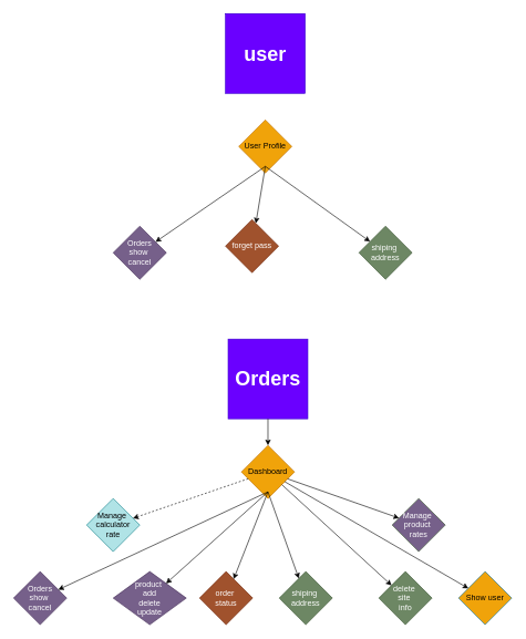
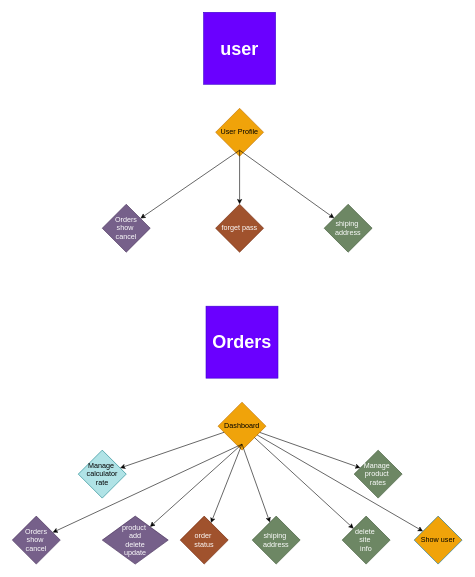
  <mxCell id="0" />
  <mxCell id="1" parent="0" />
  <mxCell id="2" value="&lt;b&gt;&lt;font style=&quot;font-size: 30px;&quot;&gt;user&lt;/font&gt;&lt;/b&gt;" style="rounded=0;whiteSpace=wrap;html=1;fillColor=#6a00ff;fontColor=#ffffff;strokeColor=#3700CC;" vertex="1" parent="1"><mxGeometry x="339" y="20" width="120" height="120" as="geometry" /></mxCell>
  <mxCell id="3" value="User Profile" style="rhombus;whiteSpace=wrap;html=1;fillColor=#f0a30a;strokeColor=#BD7000;fontColor=#000000;" vertex="1" parent="1"><mxGeometry x="359" y="180" width="80" height="80" as="geometry" /></mxCell>
  <mxCell id="4" value="shiping&amp;nbsp;&lt;br&gt;address" style="rhombus;whiteSpace=wrap;html=1;fillColor=#6d8764;strokeColor=#3A5431;fontColor=#ffffff;" vertex="1" parent="1"><mxGeometry x="540" y="340" width="80" height="80" as="geometry" /></mxCell>
- <mxCell id="5" value="forget pass" style="rhombus;whiteSpace=wrap;html=1;fillColor=#a0522d;strokeColor=#6D1F00;fontColor=#ffffff;" vertex="1" parent="1"><mxGeometry x="339" y="330" width="80" height="80" as="geometry" /></mxCell>
+ <mxCell id="5" value="forget pass" style="rhombus;whiteSpace=wrap;html=1;fillColor=#a0522d;strokeColor=#6D1F00;fontColor=#ffffff;" vertex="1" parent="1"><mxGeometry x="359" y="340" width="80" height="80" as="geometry" /></mxCell>
  <mxCell id="6" value="" style="endArrow=classic;html=1;rounded=0;" edge="1" parent="1" target="4"><mxGeometry width="50" height="50" relative="1" as="geometry"><mxPoint x="399" y="250" as="sourcePoint" /><mxPoint x="449" y="200" as="targetPoint" /></mxGeometry></mxCell>
  <mxCell id="7" value="" style="endArrow=classic;html=1;rounded=0;" edge="1" parent="1" target="5"><mxGeometry width="50" height="50" relative="1" as="geometry"><mxPoint x="399" y="250" as="sourcePoint" /><mxPoint x="449" y="200" as="targetPoint" /></mxGeometry></mxCell>
  <mxCell id="8" value="Orders&lt;br&gt;show&amp;nbsp;&lt;br&gt;cancel" style="rhombus;whiteSpace=wrap;html=1;fillColor=#76608a;strokeColor=#432D57;fontColor=#ffffff;" vertex="1" parent="1"><mxGeometry x="170" y="340" width="80" height="80" as="geometry" /></mxCell>
  <mxCell id="9" value="" style="endArrow=classic;html=1;rounded=0;" edge="1" parent="1" target="8"><mxGeometry width="50" height="50" relative="1" as="geometry"><mxPoint x="399" y="250" as="sourcePoint" /><mxPoint x="449" y="270" as="targetPoint" /></mxGeometry></mxCell>
  <mxCell id="10" value="&lt;span style=&quot;font-size: 30px;&quot;&gt;&lt;b&gt;Orders&lt;/b&gt;&lt;/span&gt;" style="rounded=0;whiteSpace=wrap;html=1;fillColor=#6a00ff;fontColor=#ffffff;strokeColor=#3700CC;" vertex="1" parent="1"><mxGeometry x="343" y="510" width="120" height="120" as="geometry" /></mxCell>
  <mxCell id="11" value="Dashboard" style="rhombus;whiteSpace=wrap;html=1;fillColor=#f0a30a;strokeColor=#BD7000;fontColor=#000000;" vertex="1" parent="1"><mxGeometry x="363" y="670" width="80" height="80" as="geometry" /></mxCell>
  <mxCell id="12" value="shiping&amp;nbsp;&lt;br&gt;address" style="rhombus;whiteSpace=wrap;html=1;fillColor=#6d8764;strokeColor=#3A5431;fontColor=#ffffff;" vertex="1" parent="1"><mxGeometry x="420" y="860" width="80" height="80" as="geometry" /></mxCell>
- <mxCell id="13" value="" style="endArrow=classic;html=1;rounded=0;entryX=0.5;entryY=0;entryDx=0;entryDy=0;" edge="1" source="10" target="11" parent="1"><mxGeometry width="50" height="50" relative="1" as="geometry"><mxPoint x="403" y="670" as="sourcePoint" /><mxPoint x="173" y="640" as="targetPoint" /></mxGeometry></mxCell>
  <mxCell id="14" value="product&amp;nbsp;&lt;br&gt;add&lt;br&gt;delete&lt;br&gt;update" style="rhombus;whiteSpace=wrap;html=1;fillColor=#76608a;strokeColor=#432D57;fontColor=#ffffff;" vertex="1" parent="1"><mxGeometry x="170" y="860" width="110" height="80" as="geometry" /></mxCell>
  <mxCell id="15" value="order&amp;nbsp;&lt;br&gt;status" style="rhombus;whiteSpace=wrap;html=1;fillColor=#a0522d;strokeColor=#6D1F00;fontColor=#ffffff;" vertex="1" parent="1"><mxGeometry x="300" y="860" width="80" height="80" as="geometry" /></mxCell>
  <mxCell id="16" value="" style="endArrow=classic;html=1;rounded=0;" edge="1" target="12" parent="1"><mxGeometry width="50" height="50" relative="1" as="geometry"><mxPoint x="403" y="740" as="sourcePoint" /><mxPoint x="453" y="690" as="targetPoint" /></mxGeometry></mxCell>
  <mxCell id="17" value="" style="endArrow=classic;html=1;rounded=0;" edge="1" target="14" parent="1"><mxGeometry width="50" height="50" relative="1" as="geometry"><mxPoint x="403" y="740" as="sourcePoint" /><mxPoint x="453" y="690" as="targetPoint" /></mxGeometry></mxCell>
  <mxCell id="18" value="" style="endArrow=classic;html=1;rounded=0;" edge="1" target="15" parent="1"><mxGeometry width="50" height="50" relative="1" as="geometry"><mxPoint x="403" y="740" as="sourcePoint" /><mxPoint x="453" y="690" as="targetPoint" /></mxGeometry></mxCell>
  <mxCell id="19" value="Orders&lt;br&gt;show&amp;nbsp;&lt;br&gt;cancel" style="rhombus;whiteSpace=wrap;html=1;fillColor=#76608a;strokeColor=#432D57;fontColor=#ffffff;" vertex="1" parent="1"><mxGeometry x="20" y="860" width="80" height="80" as="geometry" /></mxCell>
  <mxCell id="20" value="" style="endArrow=classic;html=1;rounded=0;" edge="1" target="19" parent="1"><mxGeometry width="50" height="50" relative="1" as="geometry"><mxPoint x="403" y="740" as="sourcePoint" /><mxPoint x="453" y="760" as="targetPoint" /></mxGeometry></mxCell>
  <mxCell id="21" value="delete&amp;nbsp;&lt;br&gt;site&amp;nbsp;&lt;br&gt;info" style="rhombus;whiteSpace=wrap;html=1;fillColor=#6d8764;strokeColor=#3A5431;fontColor=#ffffff;" vertex="1" parent="1"><mxGeometry x="570" y="860" width="80" height="80" as="geometry" /></mxCell>
  <mxCell id="22" value="Show user&lt;br&gt;" style="rhombus;whiteSpace=wrap;html=1;fillColor=#f0a30a;strokeColor=#10739e;" vertex="1" parent="1"><mxGeometry x="690" y="860" width="80" height="80" as="geometry" /></mxCell>
- <mxCell id="23" value="Manage&amp;nbsp;&lt;br&gt;product&amp;nbsp;&lt;br&gt;rates" style="rhombus;whiteSpace=wrap;html=1;fillColor=#76608a;strokeColor=#3A5431;fontColor=#ffffff;" vertex="1" parent="1"><mxGeometry x="590" y="750" width="80" height="80" as="geometry" /></mxCell>
+ <mxCell id="23" value="Manage&amp;nbsp;&lt;br&gt;product&amp;nbsp;&lt;br&gt;rates" style="rhombus;whiteSpace=wrap;html=1;fillColor=#6d8764;strokeColor=#3A5431;fontColor=#ffffff;" vertex="1" parent="1"><mxGeometry x="590" y="750" width="80" height="80" as="geometry" /></mxCell>
  <mxCell id="24" value="Manage&amp;nbsp;&lt;br&gt;calculator&lt;br&gt;rate" style="rhombus;whiteSpace=wrap;html=1;fillColor=#b0e3e6;strokeColor=#0e8088;" vertex="1" parent="1"><mxGeometry x="130" y="750" width="80" height="80" as="geometry" /></mxCell>
- <mxCell id="25" value="" style="endArrow=classic;html=1;rounded=0;dashed=1;" edge="1" parent="1" source="11" target="24"><mxGeometry width="50" height="50" relative="1" as="geometry"><mxPoint x="440" y="890" as="sourcePoint" /><mxPoint x="490" y="840" as="targetPoint" /></mxGeometry></mxCell>
+ <mxCell id="25" value="" style="endArrow=classic;html=1;rounded=0;" edge="1" parent="1" source="11" target="24"><mxGeometry width="50" height="50" relative="1" as="geometry"><mxPoint x="440" y="890" as="sourcePoint" /><mxPoint x="490" y="840" as="targetPoint" /></mxGeometry></mxCell>
  <mxCell id="26" value="" style="endArrow=classic;html=1;rounded=0;" edge="1" parent="1" source="11" target="23"><mxGeometry width="50" height="50" relative="1" as="geometry"><mxPoint x="440" y="890" as="sourcePoint" /><mxPoint x="490" y="840" as="targetPoint" /></mxGeometry></mxCell>
  <mxCell id="27" value="" style="endArrow=classic;html=1;rounded=0;" edge="1" parent="1" source="11" target="21"><mxGeometry width="50" height="50" relative="1" as="geometry"><mxPoint x="440" y="890" as="sourcePoint" /><mxPoint x="490" y="840" as="targetPoint" /></mxGeometry></mxCell>
  <mxCell id="28" value="" style="endArrow=classic;html=1;rounded=0;" edge="1" parent="1" source="11" target="22"><mxGeometry width="50" height="50" relative="1" as="geometry"><mxPoint x="440" y="890" as="sourcePoint" /><mxPoint x="490" y="840" as="targetPoint" /></mxGeometry></mxCell>
